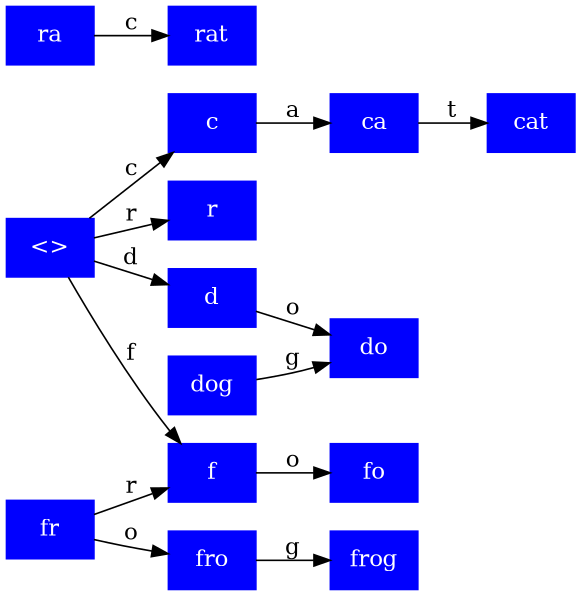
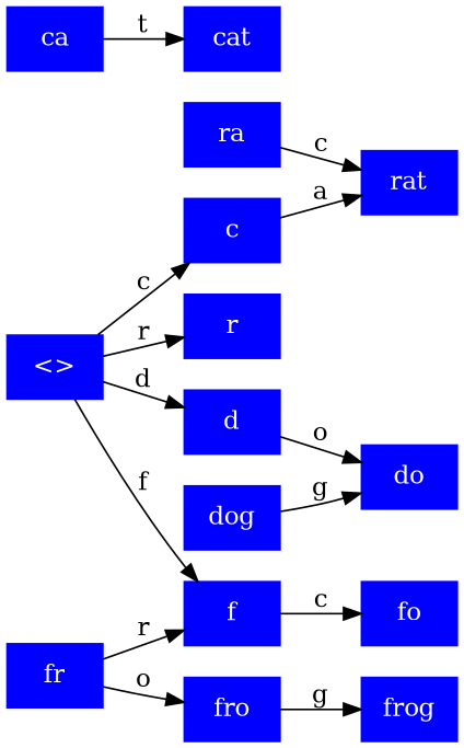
  digraph {
    rankdir=LR
    node [color=blue fontcolor=white fontsize=14 shape=box style=filled]
    edge [fontsize=14]
    "<>"
    c
    f
    d
    r
    ca
    fo
    do
    cat
    fr
    fro
    ra
    rat
    dog
    frog
    "<>" -> c [label=c]
    "<>" -> f [label=f]
    "<>" -> d [label=d]
    "<>" -> r [label=r]
-   c -> ca [label=a]
-   f -> fo [label=o]
+   c -> rat [label=a]
+   f -> fo [label=c]
    d -> do [label=o]
    ca -> cat [label=t]
    fr -> f [label=r]
    fr -> fro [label=o]
    fro -> frog [label=g]
    ra -> rat [label=c]
    dog -> do [label=g]
  }
